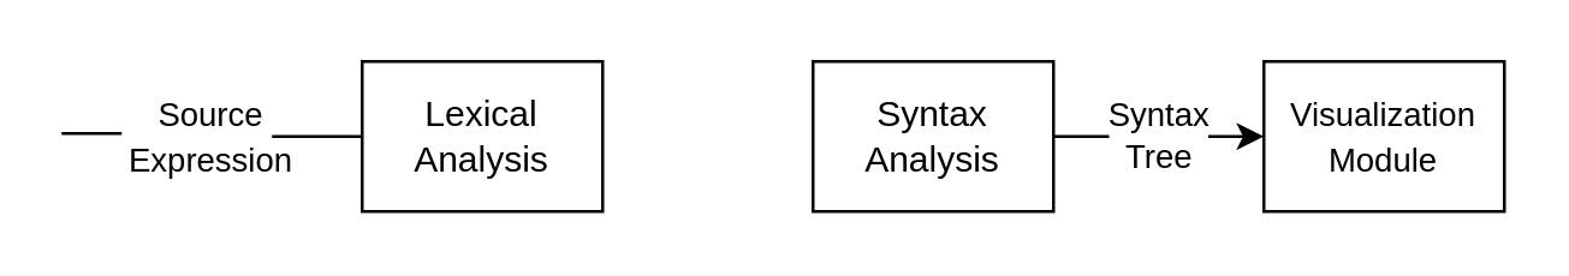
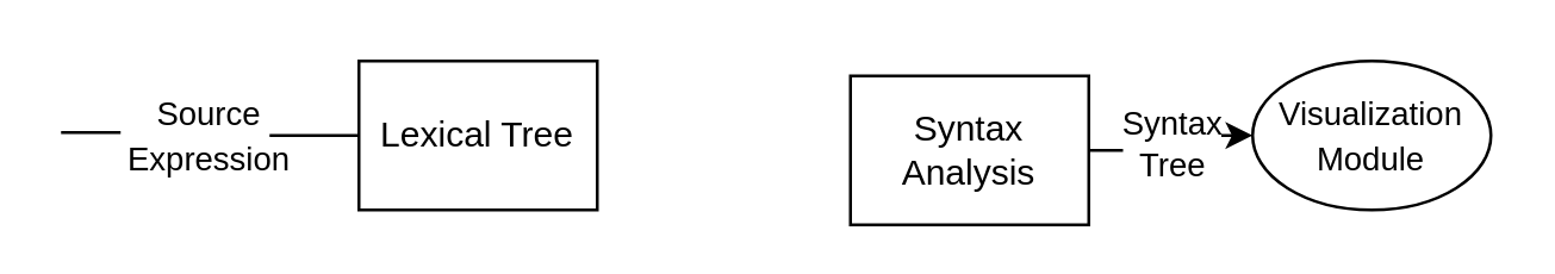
  <mxCell id="0" />
  <mxCell id="1" parent="0" />
- <mxCell id="2" value="Lexical Analysis" style="rounded=0;whiteSpace=wrap;html=1;" parent="1" vertex="1"><mxGeometry x="120" y="20" width="80" height="50" as="geometry" /></mxCell>
+ <mxCell id="2" value="Lexical Tree" style="rounded=0;whiteSpace=wrap;html=1;" parent="1" vertex="1"><mxGeometry x="120" y="20" width="80" height="50" as="geometry" /></mxCell>
  <mxCell id="3" value="" style="endArrow=none;html=1;" parent="1" edge="1"><mxGeometry width="50" height="50" relative="1" as="geometry"><mxPoint x="20" y="44" as="sourcePoint" /><mxPoint x="40" y="44" as="targetPoint" /></mxGeometry></mxCell>
  <mxCell id="4" style="edgeStyle=orthogonalEdgeStyle;rounded=0;orthogonalLoop=1;jettySize=auto;html=1;entryX=0;entryY=0.5;entryDx=0;entryDy=0;endArrow=none;" parent="1" source="5" target="2" edge="1"><mxGeometry relative="1" as="geometry" /></mxCell>
  <mxCell id="5" value="&lt;font style=&quot;font-size: 11px&quot;&gt;Source Expression&lt;/font&gt;" style="text;html=1;strokeColor=none;fillColor=none;align=center;verticalAlign=middle;whiteSpace=wrap;rounded=0;" parent="1" vertex="1"><mxGeometry x="50" y="35" width="40" height="20" as="geometry" /></mxCell>
  <mxCell id="6" value="Syntax&lt;br&gt;Tree" style="edgeStyle=orthogonalEdgeStyle;rounded=0;orthogonalLoop=1;jettySize=auto;html=1;" parent="1" source="7" target="8" edge="1"><mxGeometry relative="1" as="geometry" /></mxCell>
- <mxCell id="7" value="Syntax Analysis" style="rounded=0;whiteSpace=wrap;html=1;" parent="1" vertex="1"><mxGeometry x="270" y="20" width="80" height="50" as="geometry" /></mxCell>
- <mxCell id="8" value="&lt;span style=&quot;font-size: 11px ; white-space: nowrap ; background-color: rgb(255 , 255 , 255)&quot;&gt;Visualization&lt;br&gt;Module&lt;/span&gt;" style="rounded=0;whiteSpace=wrap;html=1;" parent="1" vertex="1"><mxGeometry x="420" y="20" width="80" height="50" as="geometry" /></mxCell>
+ <mxCell id="7" value="Syntax Analysis" style="rounded=0;whiteSpace=wrap;html=1;" parent="1" vertex="1"><mxGeometry x="285" y="25" width="80" height="50" as="geometry" /></mxCell>
+ <mxCell id="8" value="&lt;span style=&quot;font-size: 11px ; white-space: nowrap ; background-color: rgb(255 , 255 , 255)&quot;&gt;Visualization&lt;br&gt;Module&lt;/span&gt;" style="ellipse;whiteSpace=wrap;html=1;" parent="1" vertex="1"><mxGeometry x="420" y="20" width="80" height="50" as="geometry" /></mxCell>
